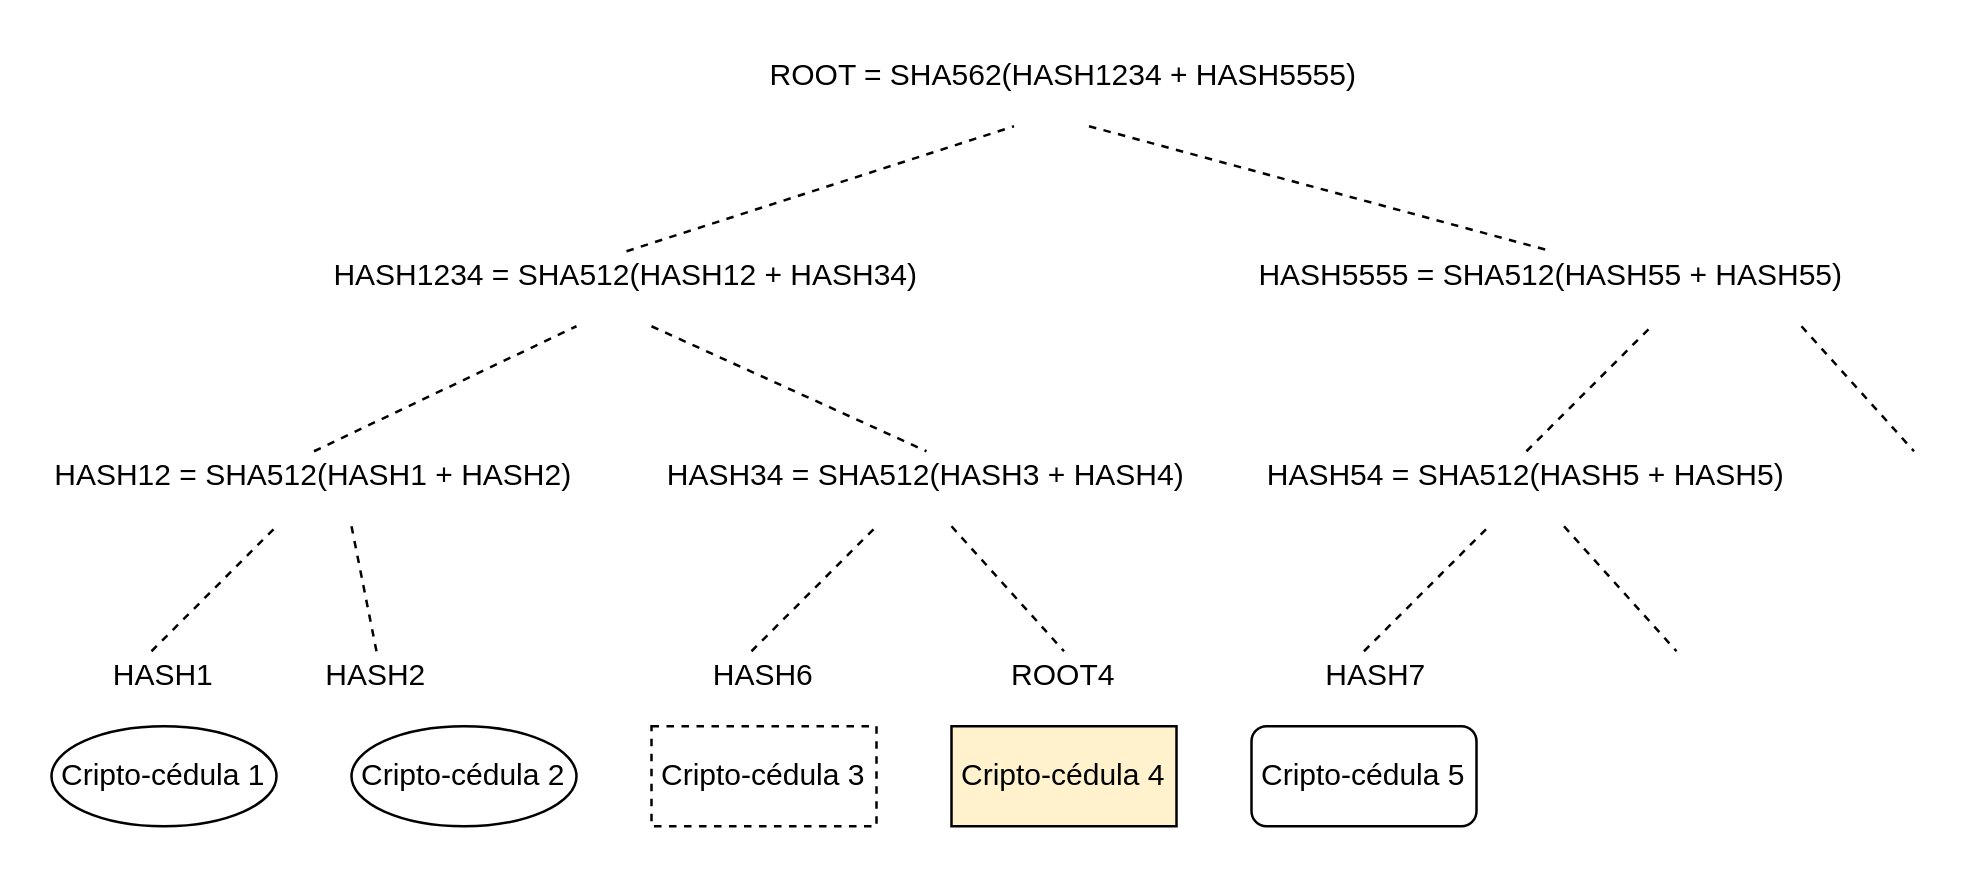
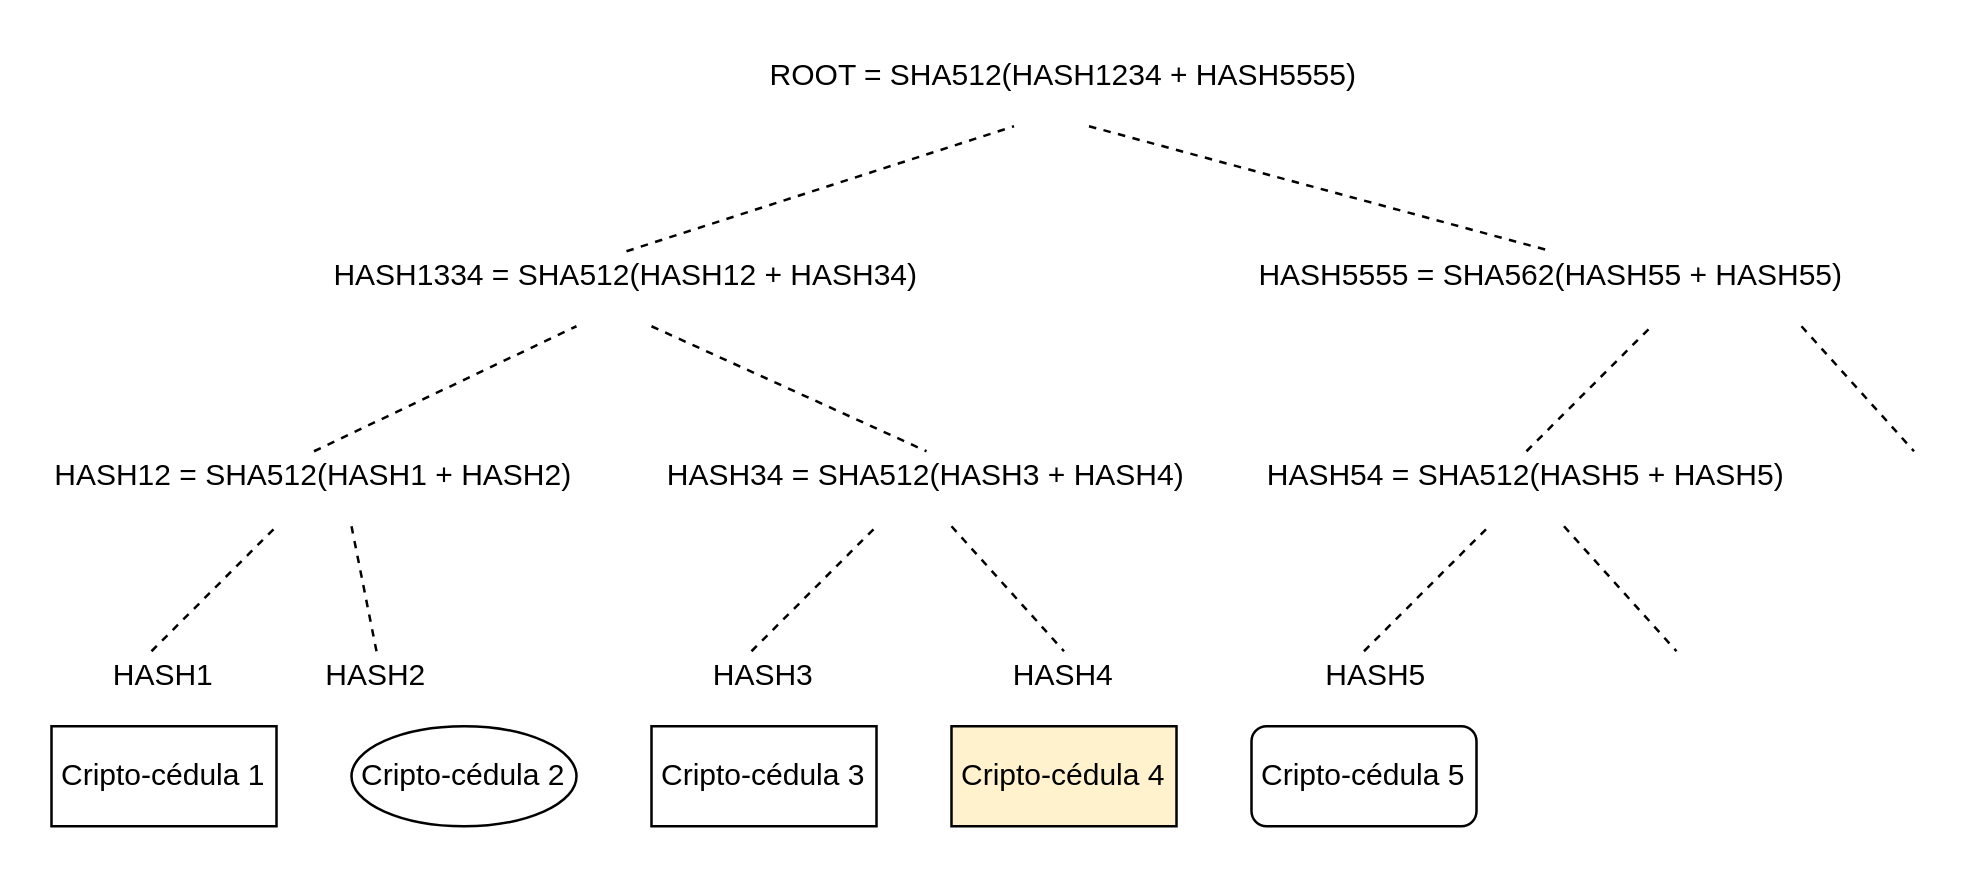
  <mxCell id="0" />
  <mxCell id="1" parent="0" />
- <mxCell id="2" value="Cripto-cédula 1" style="ellipse;whiteSpace=wrap;html=1;" vertex="1" parent="1"><mxGeometry x="20" y="290" width="90" height="40" as="geometry" /></mxCell>
+ <mxCell id="2" value="Cripto-cédula 1" style="rounded=0;whiteSpace=wrap;html=1;" vertex="1" parent="1"><mxGeometry x="20" y="290" width="90" height="40" as="geometry" /></mxCell>
  <mxCell id="3" value="Cripto-cédula 2" style="ellipse;whiteSpace=wrap;html=1;" vertex="1" parent="1"><mxGeometry x="140" y="290" width="90" height="40" as="geometry" /></mxCell>
- <mxCell id="4" value="Cripto-cédula 3" style="rounded=0;whiteSpace=wrap;html=1;dashed=1;" vertex="1" parent="1"><mxGeometry x="260" y="290" width="90" height="40" as="geometry" /></mxCell>
+ <mxCell id="4" value="Cripto-cédula 3" style="rounded=0;whiteSpace=wrap;html=1;" vertex="1" parent="1"><mxGeometry x="260" y="290" width="90" height="40" as="geometry" /></mxCell>
  <mxCell id="5" value="Cripto-cédula 4" style="rounded=0;whiteSpace=wrap;html=1;fillColor=#fff2cc;" vertex="1" parent="1"><mxGeometry x="380" y="290" width="90" height="40" as="geometry" /></mxCell>
  <mxCell id="6" value="Cripto-cédula 5" style="whiteSpace=wrap;html=1;rounded=1;" vertex="1" parent="1"><mxGeometry x="500" y="290" width="90" height="40" as="geometry" /></mxCell>
  <mxCell id="7" value="HASH1" style="text;html=1;strokeColor=none;fillColor=none;align=center;verticalAlign=middle;whiteSpace=wrap;rounded=0;" vertex="1" parent="1"><mxGeometry x="45" y="260" width="40" height="20" as="geometry" /></mxCell>
  <mxCell id="8" value="HASH2" style="text;html=1;strokeColor=none;fillColor=none;align=center;verticalAlign=middle;whiteSpace=wrap;rounded=0;" vertex="1" parent="1"><mxGeometry x="130" y="260" width="40" height="20" as="geometry" /></mxCell>
- <mxCell id="9" value="HASH6" style="text;html=1;strokeColor=none;fillColor=none;align=center;verticalAlign=middle;whiteSpace=wrap;rounded=0;" vertex="1" parent="1"><mxGeometry x="285" y="260" width="40" height="20" as="geometry" /></mxCell>
- <mxCell id="10" value="ROOT4" style="text;html=1;strokeColor=none;fillColor=none;align=center;verticalAlign=middle;whiteSpace=wrap;rounded=0;" vertex="1" parent="1"><mxGeometry x="405" y="260" width="40" height="20" as="geometry" /></mxCell>
- <mxCell id="11" value="HASH7" style="text;html=1;strokeColor=none;fillColor=none;align=center;verticalAlign=middle;whiteSpace=wrap;rounded=0;" vertex="1" parent="1"><mxGeometry x="530" y="260" width="40" height="20" as="geometry" /></mxCell>
+ <mxCell id="9" value="HASH3" style="text;html=1;strokeColor=none;fillColor=none;align=center;verticalAlign=middle;whiteSpace=wrap;rounded=0;" vertex="1" parent="1"><mxGeometry x="285" y="260" width="40" height="20" as="geometry" /></mxCell>
+ <mxCell id="10" value="HASH4" style="text;html=1;strokeColor=none;fillColor=none;align=center;verticalAlign=middle;whiteSpace=wrap;rounded=0;" vertex="1" parent="1"><mxGeometry x="405" y="260" width="40" height="20" as="geometry" /></mxCell>
+ <mxCell id="11" value="HASH5" style="text;html=1;strokeColor=none;fillColor=none;align=center;verticalAlign=middle;whiteSpace=wrap;rounded=0;" vertex="1" parent="1"><mxGeometry x="530" y="260" width="40" height="20" as="geometry" /></mxCell>
  <mxCell id="12" value="" style="endArrow=none;dashed=1;html=1;" edge="1" parent="1"><mxGeometry width="50" height="50" relative="1" as="geometry"><mxPoint x="60" y="260" as="sourcePoint" /><mxPoint x="110" y="210" as="targetPoint" /></mxGeometry></mxCell>
  <mxCell id="13" value="" style="endArrow=none;dashed=1;html=1;entryX=0.5;entryY=0;entryDx=0;entryDy=0;" edge="1" parent="1" target="8"><mxGeometry width="50" height="50" relative="1" as="geometry"><mxPoint x="140" y="210" as="sourcePoint" /><mxPoint x="180" y="260" as="targetPoint" /></mxGeometry></mxCell>
  <mxCell id="14" value="HASH12 = SHA512(HASH1 + HASH2)" style="text;html=1;strokeColor=none;fillColor=none;align=center;verticalAlign=middle;whiteSpace=wrap;rounded=0;" vertex="1" parent="1"><mxGeometry x="20" y="180" width="210" height="20" as="geometry" /></mxCell>
  <mxCell id="15" value="" style="endArrow=none;dashed=1;html=1;" edge="1" parent="1"><mxGeometry width="50" height="50" relative="1" as="geometry"><mxPoint x="300" y="260" as="sourcePoint" /><mxPoint x="350" y="210" as="targetPoint" /></mxGeometry></mxCell>
  <mxCell id="16" value="" style="endArrow=none;dashed=1;html=1;entryX=0.5;entryY=0;entryDx=0;entryDy=0;" edge="1" parent="1"><mxGeometry width="50" height="50" relative="1" as="geometry"><mxPoint x="380" y="210" as="sourcePoint" /><mxPoint x="425" y="260" as="targetPoint" /></mxGeometry></mxCell>
  <mxCell id="17" value="HASH34 = SHA512(HASH3 + HASH4)" style="text;html=1;strokeColor=none;fillColor=none;align=center;verticalAlign=middle;whiteSpace=wrap;rounded=0;" vertex="1" parent="1"><mxGeometry x="260" y="180" width="220" height="20" as="geometry" /></mxCell>
  <mxCell id="18" value="" style="endArrow=none;dashed=1;html=1;" edge="1" parent="1"><mxGeometry width="50" height="50" relative="1" as="geometry"><mxPoint x="545" y="260" as="sourcePoint" /><mxPoint x="595" y="210" as="targetPoint" /></mxGeometry></mxCell>
  <mxCell id="19" value="" style="endArrow=none;dashed=1;html=1;entryX=0.5;entryY=0;entryDx=0;entryDy=0;" edge="1" parent="1"><mxGeometry width="50" height="50" relative="1" as="geometry"><mxPoint x="625" y="210" as="sourcePoint" /><mxPoint x="670" y="260" as="targetPoint" /></mxGeometry></mxCell>
  <mxCell id="20" value="HASH54 = SHA512(HASH5 + HASH5)" style="text;html=1;strokeColor=none;fillColor=none;align=center;verticalAlign=middle;whiteSpace=wrap;rounded=0;" vertex="1" parent="1"><mxGeometry x="500" y="180" width="220" height="20" as="geometry" /></mxCell>
  <mxCell id="21" value="" style="endArrow=none;dashed=1;html=1;exitX=0.5;exitY=0;exitDx=0;exitDy=0;" edge="1" parent="1" source="14"><mxGeometry width="50" height="50" relative="1" as="geometry"><mxPoint x="180" y="180" as="sourcePoint" /><mxPoint x="230" y="130" as="targetPoint" /></mxGeometry></mxCell>
  <mxCell id="22" value="" style="endArrow=none;dashed=1;html=1;entryX=0.5;entryY=0;entryDx=0;entryDy=0;" edge="1" parent="1" target="17"><mxGeometry width="50" height="50" relative="1" as="geometry"><mxPoint x="260" y="130" as="sourcePoint" /><mxPoint x="305" y="180" as="targetPoint" /></mxGeometry></mxCell>
- <mxCell id="23" value="HASH1234 = SHA512(HASH12 + HASH34)" style="text;html=1;strokeColor=none;fillColor=none;align=center;verticalAlign=middle;whiteSpace=wrap;rounded=0;" vertex="1" parent="1"><mxGeometry x="130" y="100" width="240" height="20" as="geometry" /></mxCell>
+ <mxCell id="23" value="HASH1334 = SHA512(HASH12 + HASH34)" style="text;html=1;strokeColor=none;fillColor=none;align=center;verticalAlign=middle;whiteSpace=wrap;rounded=0;" vertex="1" parent="1"><mxGeometry x="130" y="100" width="240" height="20" as="geometry" /></mxCell>
  <mxCell id="24" value="" style="endArrow=none;dashed=1;html=1;" edge="1" parent="1"><mxGeometry width="50" height="50" relative="1" as="geometry"><mxPoint x="610" y="180" as="sourcePoint" /><mxPoint x="660" y="130" as="targetPoint" /></mxGeometry></mxCell>
  <mxCell id="25" value="" style="endArrow=none;dashed=1;html=1;entryX=0.5;entryY=0;entryDx=0;entryDy=0;" edge="1" parent="1"><mxGeometry width="50" height="50" relative="1" as="geometry"><mxPoint x="720" y="130" as="sourcePoint" /><mxPoint x="765" y="180" as="targetPoint" /></mxGeometry></mxCell>
- <mxCell id="26" value="HASH5555 = SHA512(HASH55 + HASH55)" style="text;html=1;strokeColor=none;fillColor=none;align=center;verticalAlign=middle;whiteSpace=wrap;rounded=0;" vertex="1" parent="1"><mxGeometry x="500" y="100" width="240" height="20" as="geometry" /></mxCell>
- <mxCell id="27" value="ROOT = SHA562(HASH1234 + HASH5555)" style="text;html=1;strokeColor=none;fillColor=none;align=center;verticalAlign=middle;whiteSpace=wrap;rounded=0;" vertex="1" parent="1"><mxGeometry x="305" y="20" width="240" height="20" as="geometry" /></mxCell>
+ <mxCell id="26" value="HASH5555 = SHA562(HASH55 + HASH55)" style="text;html=1;strokeColor=none;fillColor=none;align=center;verticalAlign=middle;whiteSpace=wrap;rounded=0;" vertex="1" parent="1"><mxGeometry x="500" y="100" width="240" height="20" as="geometry" /></mxCell>
+ <mxCell id="27" value="ROOT = SHA512(HASH1234 + HASH5555)" style="text;html=1;strokeColor=none;fillColor=none;align=center;verticalAlign=middle;whiteSpace=wrap;rounded=0;" vertex="1" parent="1"><mxGeometry x="305" y="20" width="240" height="20" as="geometry" /></mxCell>
  <mxCell id="28" value="" style="endArrow=none;dashed=1;html=1;exitX=0.5;exitY=0;exitDx=0;exitDy=0;" edge="1" parent="1" source="23"><mxGeometry width="50" height="50" relative="1" as="geometry"><mxPoint x="355" y="100" as="sourcePoint" /><mxPoint x="405" y="50" as="targetPoint" /></mxGeometry></mxCell>
  <mxCell id="29" value="" style="endArrow=none;dashed=1;html=1;entryX=0.5;entryY=0;entryDx=0;entryDy=0;" edge="1" parent="1" target="26"><mxGeometry width="50" height="50" relative="1" as="geometry"><mxPoint x="435" y="50" as="sourcePoint" /><mxPoint x="480" y="100" as="targetPoint" /></mxGeometry></mxCell>
